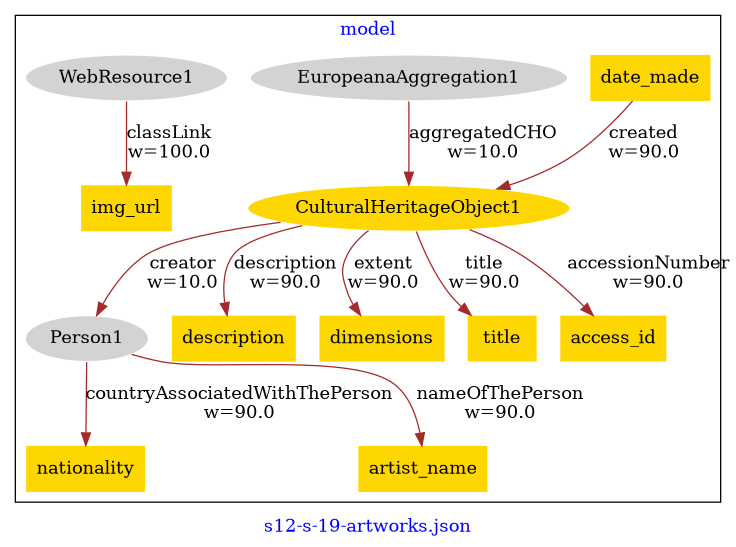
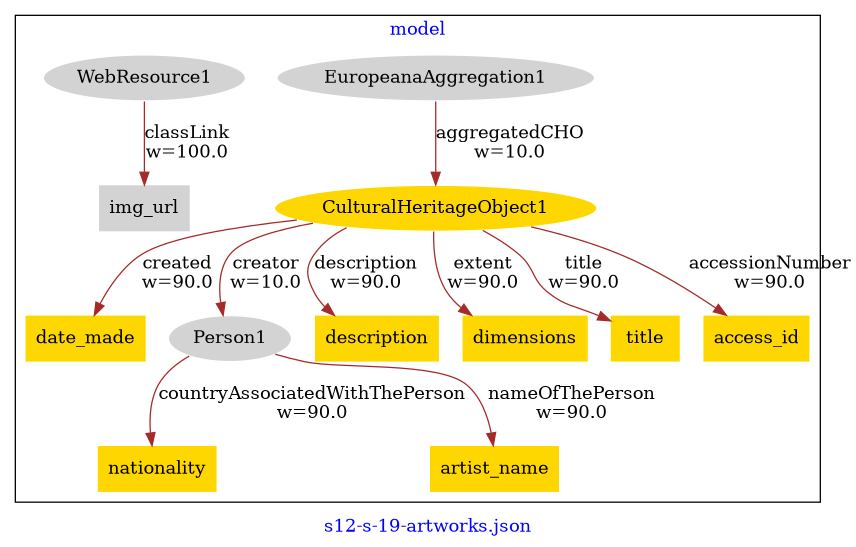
  digraph {
    fontcolor=blue
    label="s12-s-19-artworks.json"
    remincross=true
    node [fillcolor=gold style=filled shape=plaintext]
    edge [color=brown fontcolor=black]
    n1 [color=white label="CulturalHeritageObject1\n" shape=""]
    n2 [label="date_made\n"]
    n3 [color=white fillcolor=lightgray label="Person1\n" shape=""]
    n4 [label="description\n"]
    n5 [label="dimensions\n"]
    n6 [label="title\n"]
    n7 [label="access_id\n"]
    n8 [label="nationality\n"]
    n9 [label="artist_name\n"]
    n10 [color=white fillcolor=lightgray label="EuropeanaAggregation1\n" shape=""]
    n11 [color=white fillcolor=lightgray label="WebResource1\n" shape=""]
-   n12 [label="img_url\n"]
+   n12 [fillcolor=lightgray label="img_url\n"]
    subgraph cluster_1 {
      label=model
      n1
      n2
      n3
      n4
      n5
      n6
      n7
      n8
      n9
      n10
      n11
      n12
    }
-   n2 -> n1 [label="created\nw=90.0"]
+   n1 -> n2 [label="created\nw=90.0"]
    n1 -> n3 [label="creator\nw=10.0"]
    n1 -> n4 [label="description\nw=90.0"]
    n1 -> n5 [label="extent\nw=90.0"]
    n1 -> n6 [label="title\nw=90.0"]
    n1 -> n7 [label="accessionNumber\nw=90.0"]
    n3 -> n8 [label="countryAssociatedWithThePerson\nw=90.0"]
    n3 -> n9 [label="nameOfThePerson\nw=90.0"]
    n10 -> n1 [label="aggregatedCHO\nw=10.0"]
    n11 -> n12 [label="classLink\nw=100.0"]
  }
